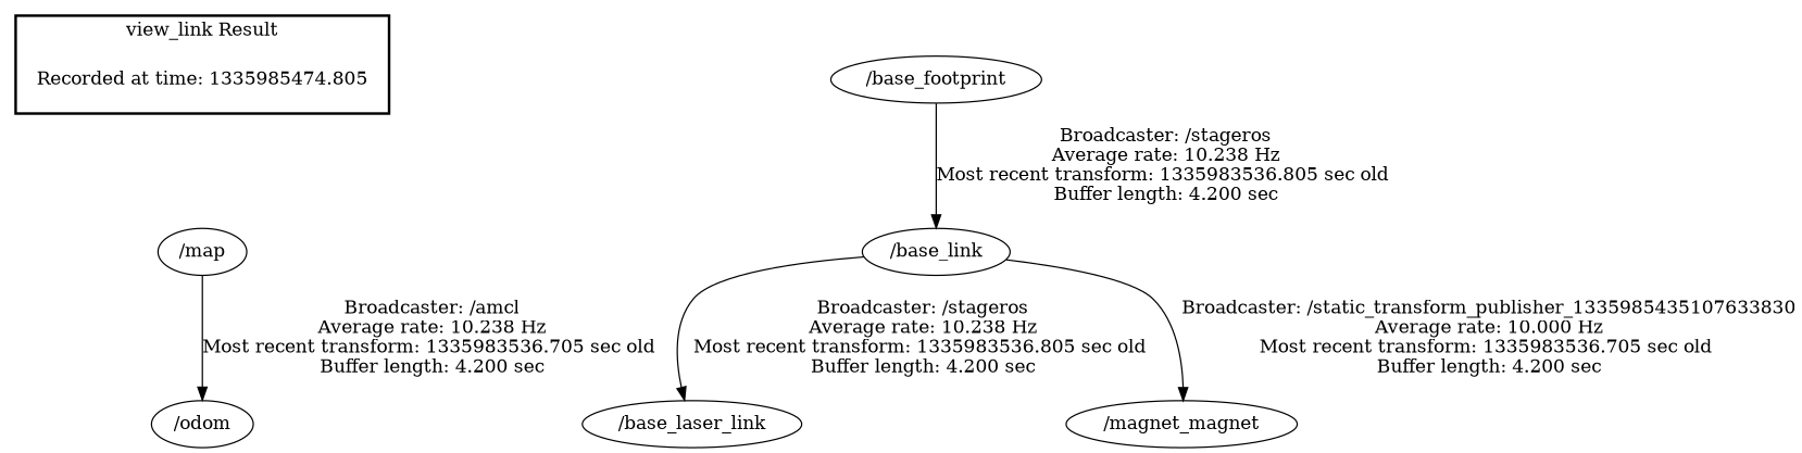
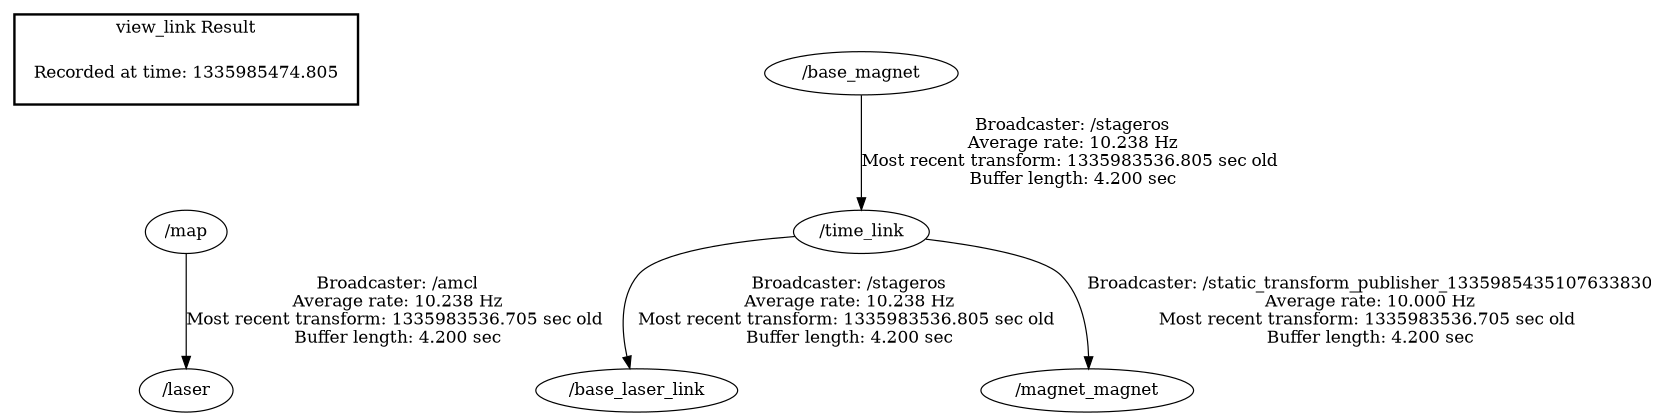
  digraph {
    "Recorded at time: 1335985474.805" [shape=plaintext]
    "/map"
-   "/base_link"
+   "/base_link" [label="/time_link"]
    "/base_laser_link"
    n5 [label="/magnet_magnet"]
-   "/base_footprint"
-   "/odom"
+   "/base_footprint" [label="/base_magnet"]
+   "/odom" [label="/laser"]
    subgraph cluster_1 {
      color=black
      label="view_link Result"
      style=bold
      "Recorded at time: 1335985474.805"
    }
    "Recorded at time: 1335985474.805" -> "/map" [style=invis]
    "/map" -> "/odom" [label="Broadcaster: /amcl\nAverage rate: 10.238 Hz\nMost recent transform: 1335983536.705 sec old \nBuffer length: 4.200 sec\n"]
    "/base_link" -> "/base_laser_link" [label="Broadcaster: /stageros\nAverage rate: 10.238 Hz\nMost recent transform: 1335983536.805 sec old \nBuffer length: 4.200 sec\n"]
    "/base_link" -> n5 [label="Broadcaster: /static_transform_publisher_1335985435107633830\nAverage rate: 10.000 Hz\nMost recent transform: 1335983536.705 sec old \nBuffer length: 4.200 sec\n"]
    "/base_footprint" -> "/base_link" [label="Broadcaster: /stageros\nAverage rate: 10.238 Hz\nMost recent transform: 1335983536.805 sec old \nBuffer length: 4.200 sec\n"]
  }
